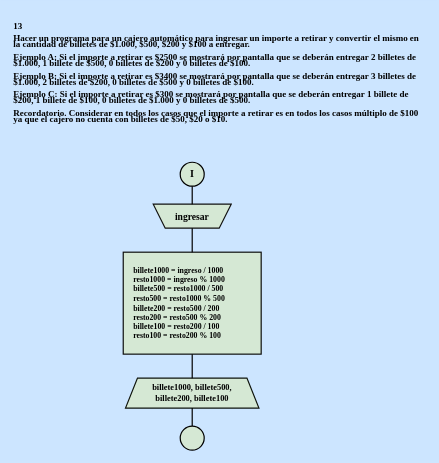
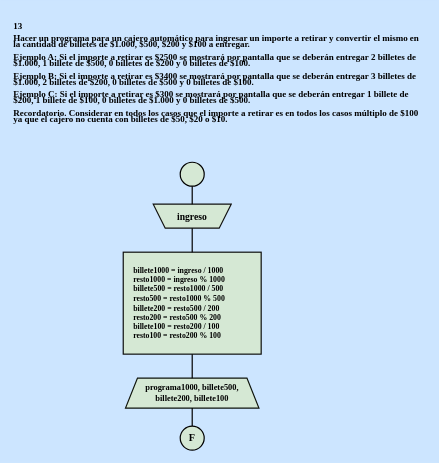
  <mxCell id="0" />
  <mxCell id="1" parent="0" />
  <mxCell id="2" value="&lt;p style=&quot;line-height: 78%;&quot;&gt;&lt;b style=&quot;font-size: 15px;&quot;&gt;&lt;font style=&quot;font-size: 15px;&quot; color=&quot;#000000&quot; face=&quot;Comic Sans MS&quot;&gt;13&lt;br&gt;&lt;br&gt;Hacer un programa para un cajero automático para ingresar un importe a retirar y convertir el mismo en la cantidad de billetes de $1.000, $500, $200 y $100 a entregar.&lt;br&gt;&lt;br&gt;Ejemplo A: Si el importe a retirar es $2500 se mostrará por pantalla que se deberán entregar 2 billetes de $1.000, 1 billete de $500,  0 billetes de $200 y 0 billetes de $100.&lt;br&gt;&lt;br&gt;Ejemplo B: Si el importe a retirar es $3400 se mostrará por pantalla que se deberán entregar 3 billetes de $1.000, 2 billetes de $200, 0 billetes de $500 y 0 billetes de $100.&lt;br&gt;&lt;br&gt;Ejemplo C: Si el importe a retirar es $300 se mostrará por pantalla que se deberán entregar 1 billete de $200, 1 billete de $100, 0 billetes de $1.000 y 0 billetes de $500.&lt;br&gt;&lt;br&gt;Recordatorio. Considerar en todos los casos que el importe a retirar es en todos los casos múltiplo de $100 ya que el cajero no cuenta con billetes de $50, $20 o $10.&lt;/font&gt;&lt;/b&gt;&lt;/p&gt;" style="text;whiteSpace=wrap;html=1;fontFamily=Architects Daughter;fontSource=https%3A%2F%2Ffonts.googleapis.com%2Fcss%3Ffamily%3DArchitects%2BDaughter;" vertex="1" parent="1"><mxGeometry x="20" y="20" width="690" height="220" as="geometry" /></mxCell>
  <mxCell id="3" value="" style="group;aspect=fixed;" vertex="1" connectable="0" parent="1"><mxGeometry x="205" y="270" width="230" height="480" as="geometry" /></mxCell>
  <mxCell id="4" value="" style="group;aspect=fixed;" vertex="1" connectable="0" parent="3"><mxGeometry x="95" width="40" height="40" as="geometry" /></mxCell>
  <mxCell id="5" value="" style="strokeWidth=2;html=1;shape=mxgraph.flowchart.start_2;whiteSpace=wrap;rounded=0;labelBackgroundColor=none;strokeColor=#000000;align=center;verticalAlign=middle;fontFamily=Helvetica;fontSize=12;fontColor=default;fillColor=#d5e8d4;aspect=fixed;" vertex="1" parent="4"><mxGeometry width="40" height="40" as="geometry" /></mxCell>
- <mxCell id="6" value="&lt;b&gt;&lt;font color=&quot;#000000&quot; style=&quot;font-size: 17px;&quot; face=&quot;Comic Sans MS&quot;&gt;I&lt;/font&gt;&lt;/b&gt;" style="text;strokeColor=none;align=center;fillColor=none;html=1;verticalAlign=middle;whiteSpace=wrap;rounded=0;fontFamily=Architects Daughter;fontSource=https%3A%2F%2Ffonts.googleapis.com%2Fcss%3Ffamily%3DArchitects%2BDaughter;aspect=fixed;" vertex="1" parent="4"><mxGeometry x="5" y="5" width="30" height="30" as="geometry" /></mxCell>
  <mxCell id="7" value="" style="group;aspect=fixed;" vertex="1" connectable="0" parent="3"><mxGeometry x="95" y="440" width="40" height="40" as="geometry" /></mxCell>
  <mxCell id="8" value="" style="strokeWidth=2;html=1;shape=mxgraph.flowchart.start_2;whiteSpace=wrap;rounded=0;labelBackgroundColor=none;strokeColor=#000000;align=center;verticalAlign=middle;fontFamily=Helvetica;fontSize=12;fontColor=default;fillColor=#d5e8d4;aspect=fixed;" vertex="1" parent="7"><mxGeometry width="40" height="40" as="geometry" /></mxCell>
+ <mxCell id="9" value="&lt;b&gt;&lt;font color=&quot;#000000&quot; style=&quot;font-size: 17px;&quot; face=&quot;Comic Sans MS&quot;&gt;F&lt;/font&gt;&lt;/b&gt;" style="text;strokeColor=none;align=center;fillColor=none;html=1;verticalAlign=middle;whiteSpace=wrap;rounded=0;fontFamily=Architects Daughter;fontSource=https://fonts.googleapis.com/css?family=Architects+Daughter;aspect=fixed;" vertex="1" parent="7"><mxGeometry x="5" y="5" width="30" height="30" as="geometry" /></mxCell>
  <mxCell id="10" value="" style="group;aspect=fixed;" vertex="1" connectable="0" parent="3"><mxGeometry x="50" y="70" width="130" height="40" as="geometry" /></mxCell>
  <mxCell id="11" value="" style="shape=trapezoid;perimeter=trapezoidPerimeter;whiteSpace=wrap;html=1;fixedSize=1;rounded=0;labelBackgroundColor=none;strokeColor=#121211;strokeWidth=2;align=center;verticalAlign=middle;fontFamily=Helvetica;fontSize=12;fontColor=default;fillColor=#d5e8d4;direction=west;container=0;aspect=fixed;" vertex="1" parent="10"><mxGeometry width="130" height="40" as="geometry"><mxRectangle x="-1020" y="-650" width="50" height="40" as="alternateBounds" /></mxGeometry></mxCell>
- <mxCell id="12" value="&lt;font size=&quot;1&quot; face=&quot;Comic Sans MS&quot; color=&quot;#000000&quot;&gt;&lt;b style=&quot;font-size: 16px;&quot;&gt;ingresar&lt;/b&gt;&lt;/font&gt;" style="text;strokeColor=none;align=center;fillColor=none;html=1;verticalAlign=middle;whiteSpace=wrap;rounded=0;fontFamily=Architects Daughter;fontSource=https%3A%2F%2Ffonts.googleapis.com%2Fcss%3Ffamily%3DArchitects%2BDaughter;aspect=fixed;container=0;" vertex="1" parent="10"><mxGeometry x="15" y="5" width="100" height="30" as="geometry" /></mxCell>
+ <mxCell id="12" value="&lt;font size=&quot;1&quot; face=&quot;Comic Sans MS&quot; color=&quot;#000000&quot;&gt;&lt;b style=&quot;font-size: 16px;&quot;&gt;ingreso&lt;/b&gt;&lt;/font&gt;" style="text;strokeColor=none;align=center;fillColor=none;html=1;verticalAlign=middle;whiteSpace=wrap;rounded=0;fontFamily=Architects Daughter;fontSource=https%3A%2F%2Ffonts.googleapis.com%2Fcss%3Ffamily%3DArchitects%2BDaughter;aspect=fixed;container=0;" vertex="1" parent="10"><mxGeometry x="15" y="5" width="100" height="30" as="geometry" /></mxCell>
  <mxCell id="13" value="" style="group;aspect=fixed;" vertex="1" connectable="0" parent="3"><mxGeometry y="150" width="230" height="170" as="geometry" /></mxCell>
  <mxCell id="14" value="" style="rounded=0;whiteSpace=wrap;html=1;labelBackgroundColor=none;strokeColor=#0f100e;strokeWidth=2;align=center;verticalAlign=middle;fontFamily=Helvetica;fontSize=12;fontColor=default;fillColor=#d5e8d4;aspect=fixed;" vertex="1" parent="13"><mxGeometry width="230" height="170" as="geometry" /></mxCell>
  <mxCell id="15" value="&lt;b&gt;&lt;font color=&quot;#000000&quot; style=&quot;font-size: 13px;&quot; face=&quot;Comic Sans MS&quot;&gt;billete1000 = ingreso / 1000&lt;/font&gt;&lt;/b&gt;&lt;div&gt;&lt;b&gt;&lt;font color=&quot;#000000&quot; style=&quot;font-size: 13px;&quot; face=&quot;Comic Sans MS&quot;&gt;resto1000 = ingreso % 1000&lt;/font&gt;&lt;/b&gt;&lt;/div&gt;&lt;div&gt;&lt;b&gt;&lt;font color=&quot;#000000&quot; style=&quot;font-size: 13px;&quot; face=&quot;Comic Sans MS&quot;&gt;billete500 = resto1000 / 500&lt;/font&gt;&lt;/b&gt;&lt;/div&gt;&lt;div&gt;&lt;b&gt;&lt;font color=&quot;#000000&quot; style=&quot;font-size: 13px;&quot; face=&quot;Comic Sans MS&quot;&gt;resto500 = resto1000 % 500&lt;/font&gt;&lt;/b&gt;&lt;/div&gt;&lt;div&gt;&lt;b&gt;&lt;font color=&quot;#000000&quot; style=&quot;font-size: 13px;&quot; face=&quot;Comic Sans MS&quot;&gt;billete200 = resto500 / 200&lt;/font&gt;&lt;/b&gt;&lt;/div&gt;&lt;div&gt;&lt;b&gt;&lt;font color=&quot;#000000&quot; style=&quot;font-size: 13px;&quot; face=&quot;Comic Sans MS&quot;&gt;resto200 = resto500 % 200&lt;/font&gt;&lt;/b&gt;&lt;/div&gt;&lt;div&gt;&lt;b&gt;&lt;font color=&quot;#000000&quot; style=&quot;font-size: 13px;&quot; face=&quot;Comic Sans MS&quot;&gt;billete100 = resto200 / 100&lt;/font&gt;&lt;/b&gt;&lt;/div&gt;&lt;div&gt;&lt;font face=&quot;Comic Sans MS&quot; color=&quot;#000000&quot;&gt;&lt;span style=&quot;font-size: 13px;&quot;&gt;&lt;b&gt;resto100 = resto200 % 100&lt;/b&gt;&lt;/span&gt;&lt;/font&gt;&lt;/div&gt;" style="text;strokeColor=none;align=left;fillColor=none;html=1;verticalAlign=middle;whiteSpace=wrap;rounded=0;fontFamily=Architects Daughter;fontSource=https%3A%2F%2Ffonts.googleapis.com%2Fcss%3Ffamily%3DArchitects%2BDaughter;aspect=fixed;" vertex="1" parent="13"><mxGeometry x="15" y="15" width="215" height="140" as="geometry" /></mxCell>
  <mxCell id="16" value="" style="group;aspect=fixed;" vertex="1" connectable="0" parent="3"><mxGeometry x="3.75" y="360" width="222.5" height="50" as="geometry" /></mxCell>
  <mxCell id="17" value="" style="shape=trapezoid;perimeter=trapezoidPerimeter;whiteSpace=wrap;html=1;fixedSize=1;rounded=0;labelBackgroundColor=none;strokeColor=#0F140C;strokeWidth=2;align=center;verticalAlign=middle;fontFamily=Helvetica;fontSize=12;fontColor=default;fillColor=#d5e8d4;aspect=fixed;" vertex="1" parent="16"><mxGeometry width="222.5" height="50" as="geometry" /></mxCell>
- <mxCell id="18" value="&lt;b&gt;&lt;font color=&quot;#000000&quot; style=&quot;font-size: 14px;&quot; face=&quot;Comic Sans MS&quot;&gt;billete1000, billete500,&lt;/font&gt;&lt;/b&gt;&lt;div&gt;&lt;b&gt;&lt;font color=&quot;#000000&quot; style=&quot;font-size: 14px;&quot; face=&quot;Comic Sans MS&quot;&gt;billete200, billete100&lt;/font&gt;&lt;/b&gt;&lt;/div&gt;" style="text;strokeColor=none;align=center;fillColor=none;html=1;verticalAlign=middle;whiteSpace=wrap;rounded=0;fontFamily=Architects Daughter;fontSource=https%3A%2F%2Ffonts.googleapis.com%2Fcss%3Ffamily%3DArchitects%2BDaughter;aspect=fixed;" vertex="1" parent="16"><mxGeometry x="16.25" width="190" height="50" as="geometry" /></mxCell>
+ <mxCell id="18" value="&lt;b&gt;&lt;font color=&quot;#000000&quot; style=&quot;font-size: 14px;&quot; face=&quot;Comic Sans MS&quot;&gt;programa1000, billete500,&lt;/font&gt;&lt;/b&gt;&lt;div&gt;&lt;b&gt;&lt;font color=&quot;#000000&quot; style=&quot;font-size: 14px;&quot; face=&quot;Comic Sans MS&quot;&gt;billete200, billete100&lt;/font&gt;&lt;/b&gt;&lt;/div&gt;" style="text;strokeColor=none;align=center;fillColor=none;html=1;verticalAlign=middle;whiteSpace=wrap;rounded=0;fontFamily=Architects Daughter;fontSource=https%3A%2F%2Ffonts.googleapis.com%2Fcss%3Ffamily%3DArchitects%2BDaughter;aspect=fixed;" vertex="1" parent="16"><mxGeometry x="16.25" width="190" height="50" as="geometry" /></mxCell>
  <mxCell id="19" value="" style="line;strokeWidth=2;direction=south;html=1;hachureGap=4;fontFamily=Architects Daughter;fontSource=https://fonts.googleapis.com/css?family=Architects+Daughter;strokeColor=#000000;aspect=fixed;" vertex="1" parent="3"><mxGeometry x="110" y="40" width="10" height="30" as="geometry" /></mxCell>
  <mxCell id="20" value="" style="line;strokeWidth=2;direction=south;html=1;hachureGap=4;fontFamily=Architects Daughter;fontSource=https://fonts.googleapis.com/css?family=Architects+Daughter;strokeColor=#000000;aspect=fixed;" vertex="1" parent="3"><mxGeometry x="110" y="320" width="10" height="40" as="geometry" /></mxCell>
  <mxCell id="21" value="" style="line;strokeWidth=2;direction=south;html=1;hachureGap=4;fontFamily=Architects Daughter;fontSource=https://fonts.googleapis.com/css?family=Architects+Daughter;strokeColor=#000000;aspect=fixed;" vertex="1" parent="3"><mxGeometry x="110" y="110" width="10" height="40" as="geometry" /></mxCell>
  <mxCell id="22" value="" style="line;strokeWidth=2;direction=south;html=1;hachureGap=4;fontFamily=Architects Daughter;fontSource=https://fonts.googleapis.com/css?family=Architects+Daughter;strokeColor=#000000;aspect=fixed;" vertex="1" parent="3"><mxGeometry x="110" y="410" width="10" height="30" as="geometry" /></mxCell>
